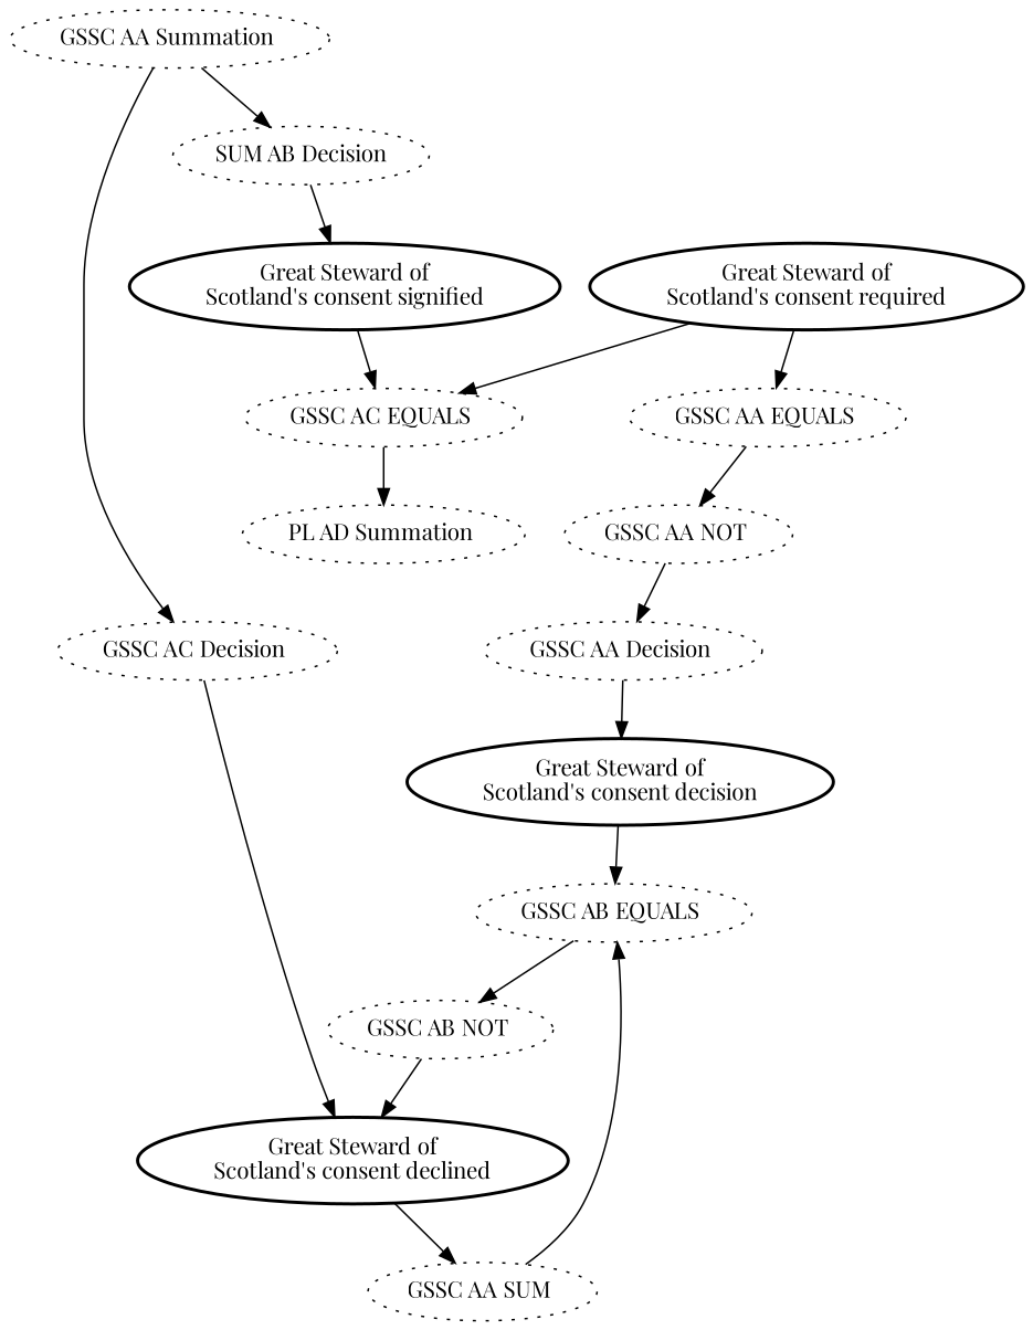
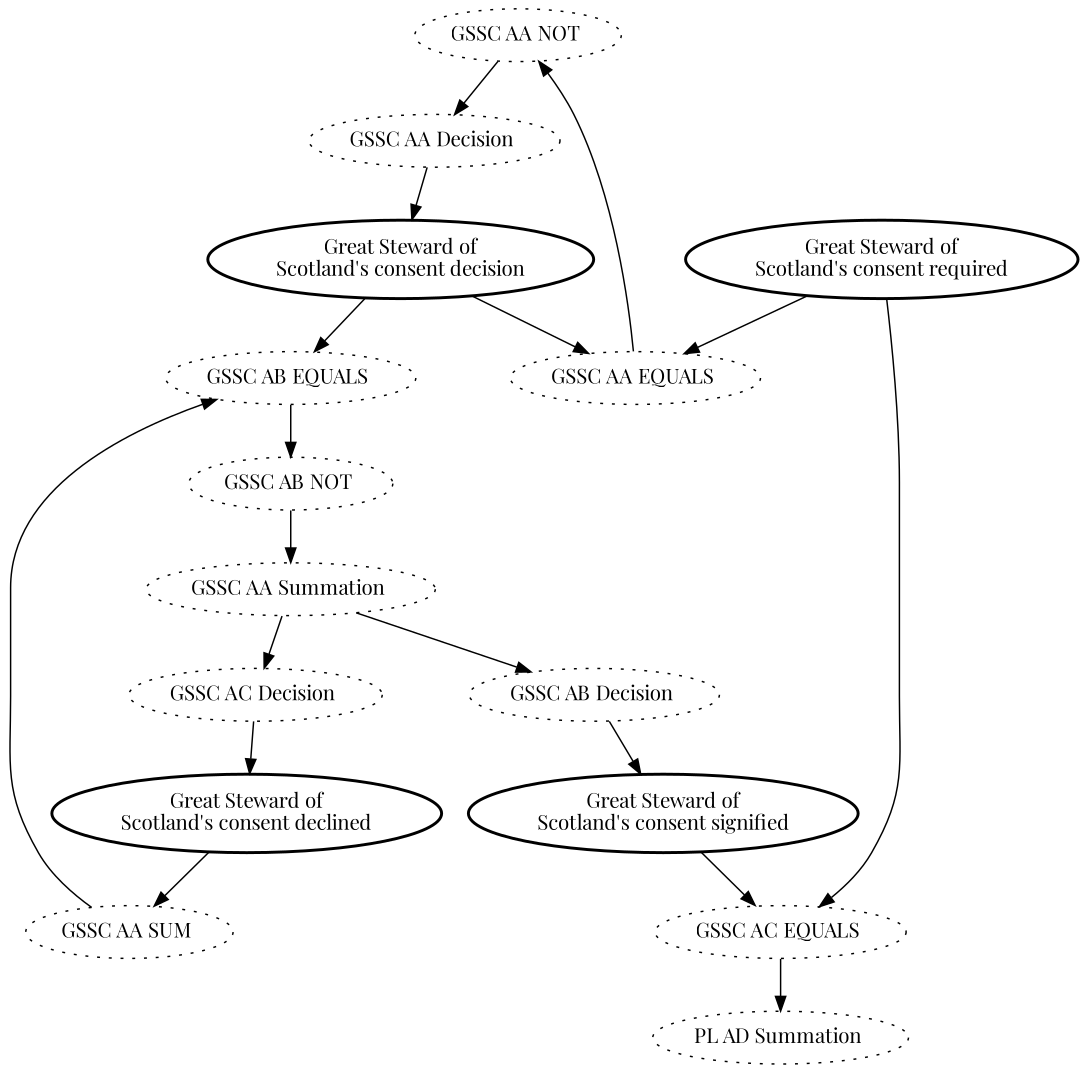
  digraph {
    fontname="Playfair Display"
    node [fontname="Playfair Display" style=dotted]
    edge [color=black fontname="Playfair Display" style=solid]
    n1 [label="GSSC AA NOT "]
    n2 [label="GSSC AA Decision "]
    n3 [label="Great Steward of\nScotland's consent decision\n" style=bold]
    n4 [label="GSSC AB EQUALS "]
    n5 [label="GSSC AA EQUALS "]
    n6 [label="GSSC AB NOT "]
    n7 [label="GSSC AA Summation "]
-   n8 [label="SUM AB Decision"]
+   n8 [label="GSSC AB Decision "]
    n9 [label="GSSC AC Decision "]
    n10 [label="Great Steward of\nScotland's consent signified\n" style=bold]
    n11 [label="Great Steward of\nScotland's consent declined\n" style=bold]
    n12 [label="GSSC AC EQUALS "]
    n13 [label="GSSC AA SUM "]
    n14 [label="PL AD Summation "]
    n15 [label="Great Steward of\nScotland's consent required\n" style=bold]
    n1 -> n2
    n2 -> n3
    n3 -> n4
+   n3 -> n5
    n4 -> n6
    n5 -> n1
-   n6 -> n11
+   n6 -> n7
    n7 -> n8
    n7 -> n9
    n8 -> n10
    n9 -> n11
    n10 -> n12
    n11 -> n13
    n12 -> n14
    n13 -> n4
    n15 -> n5
    n15 -> n12
  }
